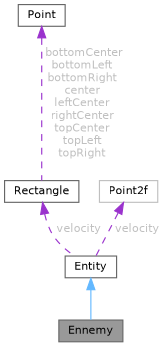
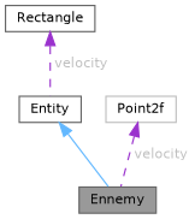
  digraph {
    node [color=gray40 fillcolor=white fontname=Helvetica fontsize=10 shape=box style=filled]
    edge [color=darkorchid3 dir=back fontname=Helvetica fontsize=10 labelfontname=Helvetica labelfontsize=10 style=dashed fontcolor=grey]
    n1 [fillcolor=grey60 fontcolor=black height=0.2 label=Ennemy width=0.4]
    n2 [height=0.2 label=Entity width=0.4]
    n3 [height=0.2 label=Rectangle width=0.4]
-   n4 [height=0.2 label=Point width=0.4]
    n5 [color=grey75 height=0.2 label=Point2f width=0.4]
    n2 -> n1 [color=steelblue1 style=solid fontcolor=""]
    n3 -> n2 [label=" velocity"]
-   n4 -> n3 [label=" bottomCenter\nbottomLeft\nbottomRight\ncenter\nleftCenter\nrightCenter\ntopCenter\ntopLeft\ntopRight"]
-   n5 -> n2 [label=" velocity"]
+   n5 -> n1 [label=" velocity"]
  }
